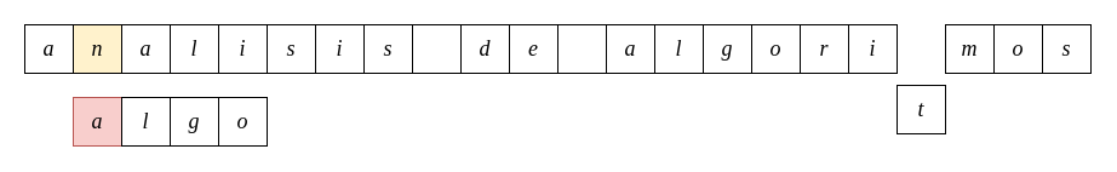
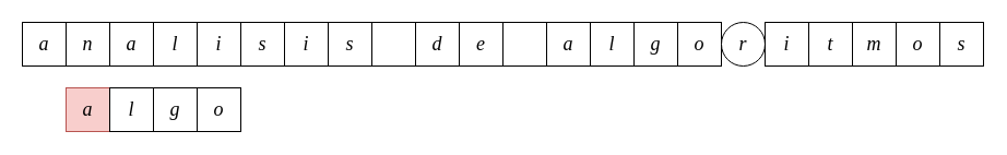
  <mxCell id="0" />
  <mxCell id="1" parent="0" />
  <mxCell id="2" value="&lt;font face=&quot;cm&quot; style=&quot;font-size: 18px&quot;&gt;&lt;i&gt;a&lt;/i&gt;&lt;/font&gt;" style="whiteSpace=wrap;html=1;aspect=fixed;" parent="1" vertex="1"><mxGeometry y="20" width="40" height="40" as="geometry" x="20" /></mxCell>
- <mxCell id="3" value="&lt;font face=&quot;cm&quot; style=&quot;font-size: 18px&quot;&gt;&lt;i&gt;n&lt;/i&gt;&lt;/font&gt;" style="whiteSpace=wrap;html=1;aspect=fixed;fillColor=#fff2cc;" parent="1" vertex="1"><mxGeometry x="60" y="20" width="40" height="40" as="geometry" /></mxCell>
+ <mxCell id="3" value="&lt;font face=&quot;cm&quot; style=&quot;font-size: 18px&quot;&gt;&lt;i&gt;n&lt;/i&gt;&lt;/font&gt;" style="whiteSpace=wrap;html=1;aspect=fixed;" parent="1" vertex="1"><mxGeometry x="60" y="20" width="40" height="40" as="geometry" /></mxCell>
  <mxCell id="4" value="&lt;font face=&quot;cm&quot; style=&quot;font-size: 18px&quot;&gt;&lt;i&gt;a&lt;/i&gt;&lt;/font&gt;" style="whiteSpace=wrap;html=1;aspect=fixed;" parent="1" vertex="1"><mxGeometry x="100" y="20" width="40" height="40" as="geometry" /></mxCell>
  <mxCell id="5" value="&lt;font face=&quot;cm&quot; style=&quot;font-size: 18px&quot;&gt;&lt;i&gt;l&lt;/i&gt;&lt;/font&gt;" style="whiteSpace=wrap;html=1;aspect=fixed;" parent="1" vertex="1"><mxGeometry x="140" y="20" width="40" height="40" as="geometry" /></mxCell>
  <mxCell id="6" value="&lt;font face=&quot;cm&quot; style=&quot;font-size: 18px&quot;&gt;&lt;i&gt;i&lt;/i&gt;&lt;/font&gt;" style="whiteSpace=wrap;html=1;aspect=fixed;" parent="1" vertex="1"><mxGeometry x="180" y="20" width="40" height="40" as="geometry" /></mxCell>
  <mxCell id="7" value="&lt;font face=&quot;cm&quot; style=&quot;font-size: 18px&quot;&gt;&lt;i&gt;s&lt;/i&gt;&lt;/font&gt;" style="whiteSpace=wrap;html=1;aspect=fixed;" parent="1" vertex="1"><mxGeometry x="220" y="20" width="40" height="40" as="geometry" /></mxCell>
  <mxCell id="8" value="&lt;font face=&quot;cm&quot; style=&quot;font-size: 18px&quot;&gt;&lt;i&gt;i&lt;/i&gt;&lt;/font&gt;" style="whiteSpace=wrap;html=1;aspect=fixed;" parent="1" vertex="1"><mxGeometry x="260" y="20" width="40" height="40" as="geometry" /></mxCell>
  <mxCell id="9" value="&lt;font face=&quot;cm&quot; style=&quot;font-size: 18px&quot;&gt;&lt;i&gt;l&lt;/i&gt;&lt;/font&gt;" style="whiteSpace=wrap;html=1;aspect=fixed;" parent="1" vertex="1"><mxGeometry x="540" y="20" width="40" height="40" as="geometry" /></mxCell>
  <mxCell id="10" value="&lt;font face=&quot;cm&quot; style=&quot;font-size: 18px&quot;&gt;&lt;i&gt;a&lt;/i&gt;&lt;/font&gt;" style="whiteSpace=wrap;html=1;aspect=fixed;" parent="1" vertex="1"><mxGeometry x="500" y="20" width="40" height="40" as="geometry" /></mxCell>
  <mxCell id="11" value="&lt;font face=&quot;cm&quot;&gt;&lt;span style=&quot;font-size: 18px&quot;&gt;&lt;i&gt;&amp;nbsp;&lt;/i&gt;&lt;/span&gt;&lt;/font&gt;" style="whiteSpace=wrap;html=1;aspect=fixed;" parent="1" vertex="1"><mxGeometry x="460" y="20" width="40" height="40" as="geometry" /></mxCell>
  <mxCell id="12" value="&lt;font face=&quot;cm&quot; style=&quot;font-size: 18px&quot;&gt;&lt;i&gt;e&lt;/i&gt;&lt;/font&gt;" style="whiteSpace=wrap;html=1;aspect=fixed;" parent="1" vertex="1"><mxGeometry x="420" y="20" width="40" height="40" as="geometry" /></mxCell>
  <mxCell id="13" value="&lt;font face=&quot;cm&quot; style=&quot;font-size: 18px&quot;&gt;&lt;i&gt;d&lt;/i&gt;&lt;/font&gt;" style="whiteSpace=wrap;html=1;aspect=fixed;" parent="1" vertex="1"><mxGeometry x="380" y="20" width="40" height="40" as="geometry" /></mxCell>
  <mxCell id="14" value="&lt;font face=&quot;cm&quot;&gt;&lt;span style=&quot;font-size: 18px&quot;&gt;&lt;i&gt;&amp;nbsp;&lt;/i&gt;&lt;/span&gt;&lt;/font&gt;" style="whiteSpace=wrap;html=1;aspect=fixed;" parent="1" vertex="1"><mxGeometry x="340" y="20" width="40" height="40" as="geometry" /></mxCell>
  <mxCell id="15" value="&lt;font face=&quot;cm&quot; style=&quot;font-size: 18px&quot;&gt;&lt;i&gt;s&lt;/i&gt;&lt;/font&gt;" style="whiteSpace=wrap;html=1;aspect=fixed;" parent="1" vertex="1"><mxGeometry x="300" y="20" width="40" height="40" as="geometry" /></mxCell>
  <mxCell id="16" value="&lt;font face=&quot;cm&quot; style=&quot;font-size: 18px&quot;&gt;&lt;i&gt;g&lt;/i&gt;&lt;/font&gt;" style="whiteSpace=wrap;html=1;aspect=fixed;" parent="1" vertex="1"><mxGeometry x="580" y="20" width="40" height="40" as="geometry" /></mxCell>
  <mxCell id="17" value="&lt;font face=&quot;cm&quot; style=&quot;font-size: 18px&quot;&gt;&lt;i&gt;o&lt;/i&gt;&lt;/font&gt;" style="whiteSpace=wrap;html=1;aspect=fixed;" parent="1" vertex="1"><mxGeometry x="620" y="20" width="40" height="40" as="geometry" /></mxCell>
- <mxCell id="18" value="&lt;font face=&quot;cm&quot; style=&quot;font-size: 18px&quot;&gt;&lt;i&gt;r&lt;/i&gt;&lt;/font&gt;" style="whiteSpace=wrap;html=1;aspect=fixed;" parent="1" vertex="1"><mxGeometry x="660" y="20" width="40" height="40" as="geometry" /></mxCell>
+ <mxCell id="18" value="&lt;font face=&quot;cm&quot; style=&quot;font-size: 18px&quot;&gt;&lt;i&gt;r&lt;/i&gt;&lt;/font&gt;" style="ellipse;whiteSpace=wrap;html=1;aspect=fixed;" parent="1" vertex="1"><mxGeometry x="660" y="20" width="40" height="40" as="geometry" /></mxCell>
  <mxCell id="19" value="&lt;font face=&quot;cm&quot; style=&quot;font-size: 18px&quot;&gt;&lt;i&gt;i&lt;/i&gt;&lt;/font&gt;" style="whiteSpace=wrap;html=1;aspect=fixed;" parent="1" vertex="1"><mxGeometry x="700" y="20" width="40" height="40" as="geometry" /></mxCell>
- <mxCell id="20" value="&lt;font face=&quot;cm&quot; style=&quot;font-size: 18px&quot;&gt;&lt;i&gt;t&lt;/i&gt;&lt;/font&gt;" style="whiteSpace=wrap;html=1;aspect=fixed;" parent="1" vertex="1"><mxGeometry x="740" y="70" width="40" height="40" as="geometry" /></mxCell>
+ <mxCell id="20" value="&lt;font face=&quot;cm&quot; style=&quot;font-size: 18px&quot;&gt;&lt;i&gt;t&lt;/i&gt;&lt;/font&gt;" style="whiteSpace=wrap;html=1;aspect=fixed;" parent="1" vertex="1"><mxGeometry x="740" y="20" width="40" height="40" as="geometry" /></mxCell>
  <mxCell id="21" value="&lt;font face=&quot;cm&quot; style=&quot;font-size: 18px&quot;&gt;&lt;i&gt;m&lt;/i&gt;&lt;/font&gt;" style="whiteSpace=wrap;html=1;aspect=fixed;" parent="1" vertex="1"><mxGeometry x="780" y="20" width="40" height="40" as="geometry" /></mxCell>
  <mxCell id="22" value="&lt;font face=&quot;cm&quot; style=&quot;font-size: 18px&quot;&gt;&lt;i&gt;o&lt;/i&gt;&lt;/font&gt;" style="whiteSpace=wrap;html=1;aspect=fixed;" parent="1" vertex="1"><mxGeometry x="820" y="20" width="40" height="40" as="geometry" /></mxCell>
  <mxCell id="23" value="&lt;font face=&quot;cm&quot; style=&quot;font-size: 18px&quot;&gt;&lt;i&gt;a&lt;/i&gt;&lt;/font&gt;" style="whiteSpace=wrap;html=1;aspect=fixed;fillColor=#f8cecc;strokeColor=#b85450;" parent="1" vertex="1"><mxGeometry x="60" y="80" width="40" height="40" as="geometry" /></mxCell>
  <mxCell id="24" value="&lt;font face=&quot;cm&quot; style=&quot;font-size: 18px&quot;&gt;&lt;i&gt;l&lt;/i&gt;&lt;/font&gt;" style="whiteSpace=wrap;html=1;aspect=fixed;" parent="1" vertex="1"><mxGeometry x="100" y="80" width="40" height="40" as="geometry" /></mxCell>
  <mxCell id="25" value="&lt;font face=&quot;cm&quot; style=&quot;font-size: 18px&quot;&gt;&lt;i&gt;g&lt;/i&gt;&lt;/font&gt;" style="whiteSpace=wrap;html=1;aspect=fixed;" parent="1" vertex="1"><mxGeometry x="140" y="80" width="40" height="40" as="geometry" /></mxCell>
  <mxCell id="26" value="&lt;font face=&quot;cm&quot; style=&quot;font-size: 18px&quot;&gt;&lt;i&gt;o&lt;/i&gt;&lt;/font&gt;" style="whiteSpace=wrap;html=1;aspect=fixed;" parent="1" vertex="1"><mxGeometry x="180" y="80" width="40" height="40" as="geometry" /></mxCell>
  <mxCell id="27" value="&lt;font face=&quot;cm&quot; style=&quot;font-size: 18px&quot;&gt;&lt;i&gt;s&lt;/i&gt;&lt;/font&gt;" style="whiteSpace=wrap;html=1;aspect=fixed;" vertex="1" parent="1"><mxGeometry x="860" y="20" width="40" height="40" as="geometry" /></mxCell>
